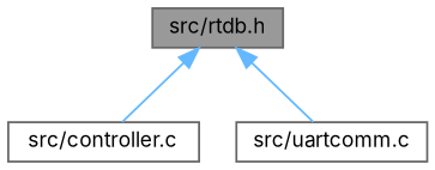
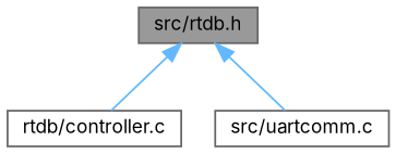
  digraph {
    fontname=Inter
    node [color=grey40 fillcolor=white fontname=Inter fontsize=10 shape=box style=filled]
    edge [color=steelblue1 dir=back fontname=Inter fontsize=10 labelfontname=Helvetica labelfontsize=10 style=solid]
    n1 [color=gray40 fillcolor=grey60 fontcolor=black height=0.2 label="src/rtdb.h" width=0.4]
-   n2 [height=0.2 label="src/controller.c" width=0.4]
+   n2 [height=0.2 label="rtdb/controller.c" width=0.4]
    n3 [height=0.2 label="src/uartcomm.c" width=0.4]
    n1 -> n2
    n1 -> n3
  }
